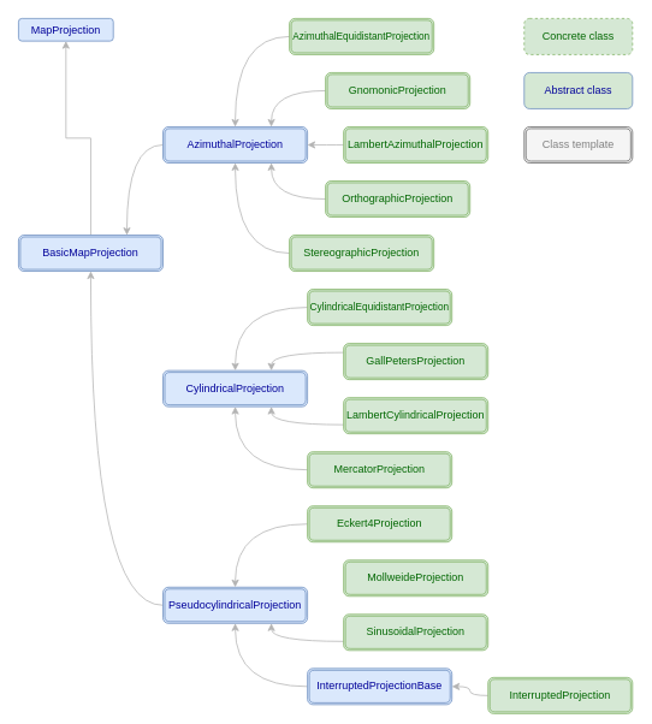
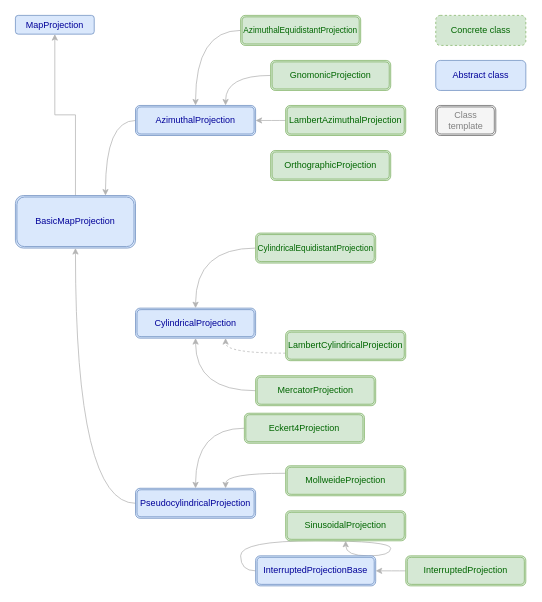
  <mxCell id="0" />
  <mxCell id="1" parent="0" />
  <mxCell id="2" value="MapProjection" style="rounded=1;whiteSpace=wrap;html=1;fontFamily=Helvetica;fillColor=#dae8fc;strokeColor=#6c8ebf;fontColor=#000099;" vertex="1" parent="1"><mxGeometry x="20" y="20" width="105" height="25" as="geometry" /></mxCell>
  <mxCell id="3" style="edgeStyle=orthogonalEdgeStyle;rounded=0;orthogonalLoop=1;jettySize=auto;html=1;fontFamily=Helvetica;fontSize=11;fontColor=#000099;strokeColor=#B3B3B3;" edge="1" parent="1" source="4" target="2"><mxGeometry relative="1" as="geometry" /></mxCell>
- <mxCell id="4" value="BasicMapProjection" style="shape=ext;double=1;rounded=1;whiteSpace=wrap;html=1;fontFamily=Helvetica;fillColor=#dae8fc;strokeColor=#6c8ebf;fontColor=#000099;" vertex="1" parent="1"><mxGeometry x="20" y="260" width="160" height="40" as="geometry" /></mxCell>
+ <mxCell id="4" value="BasicMapProjection" style="shape=ext;double=1;rounded=1;whiteSpace=wrap;html=1;fontFamily=Helvetica;fillColor=#dae8fc;strokeColor=#6c8ebf;fontColor=#000099;" vertex="1" parent="1"><mxGeometry x="20" y="260" width="160" height="70" as="geometry" /></mxCell>
  <mxCell id="5" value="Concrete class" style="rounded=1;whiteSpace=wrap;html=1;fillColor=#d5e8d4;strokeColor=#82b366;fontColor=#006600;dashed=1;" vertex="1" parent="1"><mxGeometry x="580" y="20" width="120" height="40" as="geometry" /></mxCell>
- <mxCell id="6" value="Abstract class" style="rounded=1;whiteSpace=wrap;html=1;fillColor=#d5e8d4;strokeColor=#6c8ebf;fontColor=#000099;" vertex="1" parent="1"><mxGeometry x="580" y="80" width="120" height="40" as="geometry" /></mxCell>
- <mxCell id="7" value="Class template" style="shape=ext;double=1;rounded=1;whiteSpace=wrap;html=1;fillColor=#f5f5f5;fontColor=#808080;strokeColor=#666666;" vertex="1" parent="1"><mxGeometry x="580" y="140" width="120" height="40" as="geometry" /></mxCell>
+ <mxCell id="6" value="Abstract class" style="rounded=1;whiteSpace=wrap;html=1;fillColor=#dae8fc;strokeColor=#6c8ebf;fontColor=#000099;" vertex="1" parent="1"><mxGeometry x="580" y="80" width="120" height="40" as="geometry" /></mxCell>
+ <mxCell id="7" value="Class template" style="shape=ext;double=1;rounded=1;whiteSpace=wrap;html=1;fillColor=#f5f5f5;fontColor=#808080;strokeColor=#666666;" vertex="1" parent="1"><mxGeometry x="580" y="140" width="80" height="40" as="geometry" /></mxCell>
  <mxCell id="8" style="edgeStyle=orthogonalEdgeStyle;curved=1;rounded=0;orthogonalLoop=1;jettySize=auto;html=1;entryX=0.75;entryY=0;entryDx=0;entryDy=0;fontFamily=Helvetica;fontSize=11;fontColor=#000099;exitX=0;exitY=0.5;exitDx=0;exitDy=0;strokeColor=#B3B3B3;" edge="1" parent="1" source="9" target="4"><mxGeometry relative="1" as="geometry"><mxPoint x="150" y="190" as="sourcePoint" /></mxGeometry></mxCell>
  <mxCell id="9" value="AzimuthalProjection" style="shape=ext;double=1;rounded=1;whiteSpace=wrap;html=1;fontFamily=Helvetica;fillColor=#dae8fc;strokeColor=#6c8ebf;fontColor=#000099;" vertex="1" parent="1"><mxGeometry x="180" y="140" width="160" height="40" as="geometry" /></mxCell>
  <mxCell id="10" value="CylindricalProjection" style="shape=ext;double=1;rounded=1;whiteSpace=wrap;html=1;fontFamily=Helvetica;fillColor=#dae8fc;strokeColor=#6c8ebf;fontColor=#000099;" vertex="1" parent="1"><mxGeometry x="180" y="410" width="160" height="40" as="geometry" /></mxCell>
  <mxCell id="11" style="edgeStyle=orthogonalEdgeStyle;curved=1;rounded=0;orthogonalLoop=1;jettySize=auto;html=1;fontFamily=Helvetica;fontSize=11;fontColor=#000099;strokeColor=#B3B3B3;" edge="1" parent="1" source="12" target="14"><mxGeometry relative="1" as="geometry" /></mxCell>
- <mxCell id="12" value="InterruptedProjection" style="shape=ext;double=1;rounded=1;whiteSpace=wrap;html=1;fontFamily=Helvetica;fillColor=#d5e8d4;strokeColor=#82b366;fontColor=#006600;" vertex="1" parent="1"><mxGeometry x="540" y="750" width="160" height="40" as="geometry" /></mxCell>
- <mxCell id="13" style="edgeStyle=orthogonalEdgeStyle;curved=1;rounded=0;orthogonalLoop=1;jettySize=auto;html=1;entryX=0.5;entryY=1;entryDx=0;entryDy=0;fontFamily=Helvetica;fontSize=11;fontColor=#000099;exitX=0;exitY=0.5;exitDx=0;exitDy=0;strokeColor=#B3B3B3;" edge="1" parent="1" source="14" target="16"><mxGeometry relative="1" as="geometry" /></mxCell>
+ <mxCell id="12" value="InterruptedProjection" style="shape=ext;double=1;rounded=1;whiteSpace=wrap;html=1;fontFamily=Helvetica;fillColor=#d5e8d4;strokeColor=#82b366;fontColor=#006600;" vertex="1" parent="1"><mxGeometry x="540" y="740" width="160" height="40" as="geometry" /></mxCell>
+ <mxCell id="13" style="edgeStyle=orthogonalEdgeStyle;curved=1;rounded=0;orthogonalLoop=1;jettySize=auto;html=1;fontFamily=Helvetica;fontSize=11;fontColor=#000099;exitX=0;exitY=0.5;exitDx=0;exitDy=0;strokeColor=#B3B3B3;" edge="1" parent="1" source="14" target="22"><mxGeometry relative="1" as="geometry" /></mxCell>
  <mxCell id="14" value="InterruptedProjectionBase" style="shape=ext;double=1;rounded=1;whiteSpace=wrap;html=1;fontFamily=Helvetica;fillColor=#dae8fc;strokeColor=#6c8ebf;fontColor=#000099;" vertex="1" parent="1"><mxGeometry x="340" y="740" width="160" height="40" as="geometry" /></mxCell>
  <mxCell id="15" style="edgeStyle=orthogonalEdgeStyle;curved=1;rounded=0;orthogonalLoop=1;jettySize=auto;html=1;fontFamily=Helvetica;fontSize=11;fontColor=#000099;entryX=0.5;entryY=1;entryDx=0;entryDy=0;exitX=0;exitY=0.5;exitDx=0;exitDy=0;strokeColor=#B3B3B3;" edge="1" parent="1" source="16" target="4"><mxGeometry relative="1" as="geometry" /></mxCell>
  <mxCell id="16" value="PseudocylindricalProjection" style="shape=ext;double=1;rounded=1;whiteSpace=wrap;html=1;fontFamily=Helvetica;fillColor=#dae8fc;strokeColor=#6c8ebf;fontColor=#000099;" vertex="1" parent="1"><mxGeometry x="180" y="650" width="160" height="40" as="geometry" /></mxCell>
  <mxCell id="17" style="edgeStyle=orthogonalEdgeStyle;curved=1;rounded=0;orthogonalLoop=1;jettySize=auto;html=1;fontFamily=Helvetica;fontSize=11;fontColor=#000099;exitX=0;exitY=0.5;exitDx=0;exitDy=0;strokeColor=#B3B3B3;" edge="1" parent="1" source="18" target="16"><mxGeometry relative="1" as="geometry" /></mxCell>
- <mxCell id="18" value="Eckert4Projection" style="shape=ext;double=1;rounded=1;whiteSpace=wrap;html=1;fontFamily=Helvetica;fillColor=#d5e8d4;strokeColor=#82b366;fontColor=#006600;" vertex="1" parent="1"><mxGeometry x="340" y="560" width="160" height="40" as="geometry" /></mxCell>
+ <mxCell id="18" value="Eckert4Projection" style="shape=ext;double=1;rounded=1;whiteSpace=wrap;html=1;fontFamily=Helvetica;fillColor=#d5e8d4;strokeColor=#82b366;fontColor=#006600;" vertex="1" parent="1"><mxGeometry x="325" y="550" width="160" height="40" as="geometry" /></mxCell>
+ <mxCell id="19" style="edgeStyle=orthogonalEdgeStyle;curved=1;rounded=0;orthogonalLoop=1;jettySize=auto;html=1;entryX=0.75;entryY=0;entryDx=0;entryDy=0;fontFamily=Helvetica;fontSize=11;fontColor=#000099;exitX=0;exitY=0.25;exitDx=0;exitDy=0;strokeColor=#B3B3B3;" edge="1" parent="1" source="20" target="16"><mxGeometry relative="1" as="geometry" /></mxCell>
  <mxCell id="20" value="MollweideProjection" style="shape=ext;double=1;rounded=1;whiteSpace=wrap;html=1;fontFamily=Helvetica;fillColor=#d5e8d4;strokeColor=#82b366;fontColor=#006600;" vertex="1" parent="1"><mxGeometry x="380" y="620" width="160" height="40" as="geometry" /></mxCell>
- <mxCell id="21" style="edgeStyle=orthogonalEdgeStyle;curved=1;rounded=0;orthogonalLoop=1;jettySize=auto;html=1;entryX=0.75;entryY=1;entryDx=0;entryDy=0;fontFamily=Helvetica;fontSize=11;fontColor=#000099;exitX=0;exitY=0.75;exitDx=0;exitDy=0;strokeColor=#B3B3B3;" edge="1" parent="1" source="22" target="16"><mxGeometry relative="1" as="geometry" /></mxCell>
  <mxCell id="22" value="SinusoidalProjection&lt;br&gt;" style="shape=ext;double=1;rounded=1;whiteSpace=wrap;html=1;fontFamily=Helvetica;fillColor=#d5e8d4;strokeColor=#82b366;fontColor=#006600;" vertex="1" parent="1"><mxGeometry x="380" y="680" width="160" height="40" as="geometry" /></mxCell>
  <mxCell id="23" style="edgeStyle=orthogonalEdgeStyle;curved=1;rounded=0;orthogonalLoop=1;jettySize=auto;html=1;entryX=0.5;entryY=0;entryDx=0;entryDy=0;fontFamily=Helvetica;fontSize=11;fontColor=#000099;exitX=0;exitY=0.5;exitDx=0;exitDy=0;strokeColor=#B3B3B3;" edge="1" parent="1" source="24" target="9"><mxGeometry relative="1" as="geometry" /></mxCell>
  <mxCell id="24" value="AzimuthalEquidistantProjection" style="shape=ext;double=1;rounded=1;whiteSpace=wrap;html=1;fontFamily=Helvetica;fillColor=#d5e8d4;strokeColor=#82b366;fontColor=#006600;fontSize=11;" vertex="1" parent="1"><mxGeometry x="320" y="20" width="160" height="40" as="geometry" /></mxCell>
  <mxCell id="25" style="edgeStyle=orthogonalEdgeStyle;curved=1;rounded=0;orthogonalLoop=1;jettySize=auto;html=1;entryX=0.75;entryY=0;entryDx=0;entryDy=0;fontFamily=Helvetica;fontSize=11;fontColor=#000099;strokeColor=#B3B3B3;" edge="1" parent="1" source="26" target="9"><mxGeometry relative="1" as="geometry" /></mxCell>
  <mxCell id="26" value="GnomonicProjection" style="shape=ext;double=1;rounded=1;whiteSpace=wrap;html=1;fontFamily=Helvetica;fillColor=#d5e8d4;strokeColor=#82b366;fontColor=#006600;" vertex="1" parent="1"><mxGeometry x="360" y="80" width="160" height="40" as="geometry" /></mxCell>
  <mxCell id="27" style="edgeStyle=orthogonalEdgeStyle;curved=1;rounded=0;orthogonalLoop=1;jettySize=auto;html=1;fontFamily=Helvetica;fontSize=11;fontColor=#000099;strokeColor=#B3B3B3;" edge="1" parent="1" source="28" target="9"><mxGeometry relative="1" as="geometry" /></mxCell>
  <mxCell id="28" value="LambertAzimuthalProjection" style="shape=ext;double=1;rounded=1;whiteSpace=wrap;html=1;fontFamily=Helvetica;fillColor=#d5e8d4;strokeColor=#82b366;fontColor=#006600;" vertex="1" parent="1"><mxGeometry x="380" y="140" width="160" height="40" as="geometry" /></mxCell>
  <mxCell id="29" style="edgeStyle=orthogonalEdgeStyle;curved=1;rounded=0;orthogonalLoop=1;jettySize=auto;html=1;fontFamily=Helvetica;fontSize=11;fontColor=#000099;exitX=0;exitY=0.5;exitDx=0;exitDy=0;strokeColor=#B3B3B3;" edge="1" parent="1" source="30" target="10"><mxGeometry relative="1" as="geometry" /></mxCell>
- <mxCell id="30" value="CylindricalEquidistantProjection" style="shape=ext;double=1;rounded=1;whiteSpace=wrap;html=1;fontFamily=Helvetica;fillColor=#d5e8d4;strokeColor=#82b366;fontColor=#006600;fontSize=11;" vertex="1" parent="1"><mxGeometry x="340" y="320" width="160" height="40" as="geometry" /></mxCell>
- <mxCell id="31" style="edgeStyle=orthogonalEdgeStyle;curved=1;rounded=0;orthogonalLoop=1;jettySize=auto;html=1;entryX=0.5;entryY=1;entryDx=0;entryDy=0;fontFamily=Helvetica;fontSize=11;fontColor=#000099;exitX=0;exitY=0.5;exitDx=0;exitDy=0;strokeColor=#B3B3B3;" edge="1" parent="1" source="32" target="9"><mxGeometry relative="1" as="geometry" /></mxCell>
- <mxCell id="32" value="StereographicProjection" style="shape=ext;double=1;rounded=1;whiteSpace=wrap;html=1;fontFamily=Helvetica;fillColor=#d5e8d4;strokeColor=#82b366;fontColor=#006600;" vertex="1" parent="1"><mxGeometry x="320" y="260" width="160" height="40" as="geometry" /></mxCell>
- <mxCell id="33" style="edgeStyle=orthogonalEdgeStyle;curved=1;rounded=0;orthogonalLoop=1;jettySize=auto;html=1;entryX=0.75;entryY=1;entryDx=0;entryDy=0;fontFamily=Helvetica;fontSize=11;fontColor=#000099;strokeColor=#B3B3B3;" edge="1" parent="1" source="34" target="9"><mxGeometry relative="1" as="geometry" /></mxCell>
+ <mxCell id="30" value="CylindricalEquidistantProjection" style="shape=ext;double=1;rounded=1;whiteSpace=wrap;html=1;fontFamily=Helvetica;fillColor=#d5e8d4;strokeColor=#82b366;fontColor=#006600;fontSize=11;" vertex="1" parent="1"><mxGeometry x="340" y="310" width="160" height="40" as="geometry" /></mxCell>
  <mxCell id="34" value="OrthographicProjection" style="shape=ext;double=1;rounded=1;whiteSpace=wrap;html=1;fontFamily=Helvetica;fillColor=#d5e8d4;strokeColor=#82b366;fontColor=#006600;" vertex="1" parent="1"><mxGeometry x="360" y="200" width="160" height="40" as="geometry" /></mxCell>
- <mxCell id="35" style="edgeStyle=orthogonalEdgeStyle;curved=1;rounded=0;orthogonalLoop=1;jettySize=auto;html=1;fontFamily=Helvetica;fontSize=11;fontColor=#000099;entryX=0.75;entryY=0;entryDx=0;entryDy=0;exitX=0;exitY=0.25;exitDx=0;exitDy=0;strokeColor=#B3B3B3;" edge="1" parent="1" source="36" target="10"><mxGeometry relative="1" as="geometry" /></mxCell>
- <mxCell id="36" value="GallPetersProjection" style="shape=ext;double=1;rounded=1;whiteSpace=wrap;html=1;fontFamily=Helvetica;fillColor=#d5e8d4;strokeColor=#82b366;fontColor=#006600;" vertex="1" parent="1"><mxGeometry x="380" y="380" width="160" height="40" as="geometry" /></mxCell>
- <mxCell id="37" style="edgeStyle=orthogonalEdgeStyle;curved=1;rounded=0;orthogonalLoop=1;jettySize=auto;html=1;entryX=0.75;entryY=1;entryDx=0;entryDy=0;fontFamily=Helvetica;fontSize=11;fontColor=#000099;exitX=0;exitY=0.75;exitDx=0;exitDy=0;strokeColor=#B3B3B3;" edge="1" parent="1" source="38" target="10"><mxGeometry relative="1" as="geometry" /></mxCell>
+ <mxCell id="37" style="edgeStyle=orthogonalEdgeStyle;curved=1;rounded=0;orthogonalLoop=1;jettySize=auto;html=1;entryX=0.75;entryY=1;entryDx=0;entryDy=0;fontFamily=Helvetica;fontSize=11;fontColor=#000099;exitX=0;exitY=0.75;exitDx=0;exitDy=0;strokeColor=#B3B3B3;dashed=1;" edge="1" parent="1" source="38" target="10"><mxGeometry relative="1" as="geometry" /></mxCell>
  <mxCell id="38" value="LambertCylindricalProjection" style="shape=ext;double=1;rounded=1;whiteSpace=wrap;html=1;fontFamily=Helvetica;fillColor=#d5e8d4;strokeColor=#82b366;fontColor=#006600;" vertex="1" parent="1"><mxGeometry x="380" y="440" width="160" height="40" as="geometry" /></mxCell>
  <mxCell id="39" style="edgeStyle=orthogonalEdgeStyle;curved=1;rounded=0;orthogonalLoop=1;jettySize=auto;html=1;fontFamily=Helvetica;fontSize=11;fontColor=#000099;exitX=0;exitY=0.5;exitDx=0;exitDy=0;strokeColor=#B3B3B3;" edge="1" parent="1" source="40" target="10"><mxGeometry relative="1" as="geometry" /></mxCell>
  <mxCell id="40" value="MercatorProjection" style="shape=ext;double=1;rounded=1;whiteSpace=wrap;html=1;fontFamily=Helvetica;fillColor=#d5e8d4;strokeColor=#82b366;fontColor=#006600;" vertex="1" parent="1"><mxGeometry x="340" y="500" width="160" height="40" as="geometry" /></mxCell>
